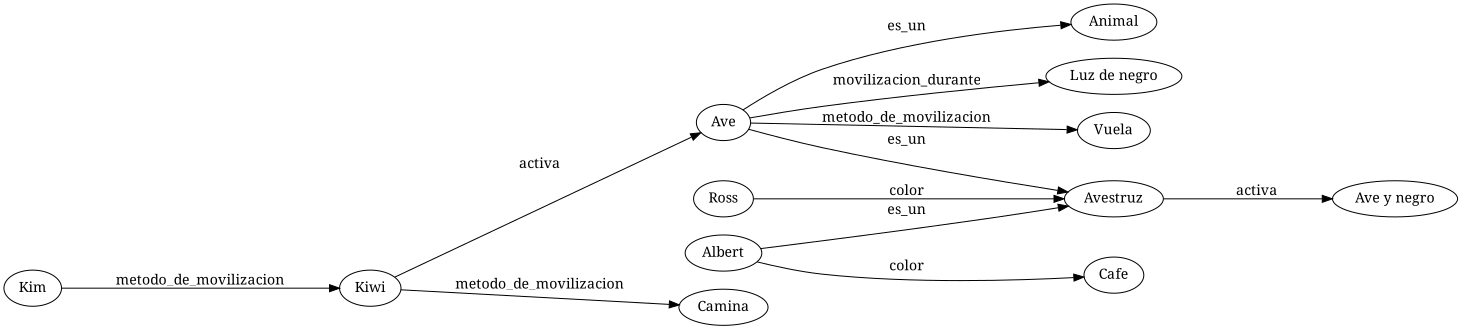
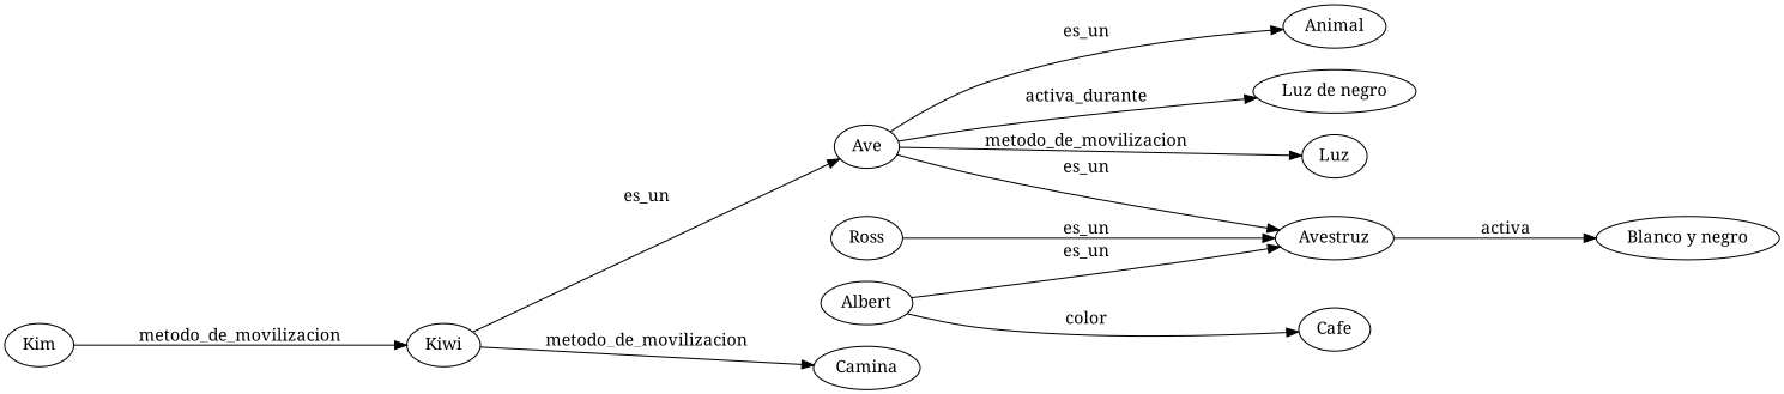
  strict digraph {
    fontname="Noto Serif"
    ordering=out
    rankdir=LR
    ranksep=1.5
    node [fontname="Noto Serif"]
    edge [fontname="Noto Serif"]
    Ave
    Animal
    n3 [label="Luz de negro"]
-   Vuela
+   Vuela [label=Luz]
    Avestruz
-   "Blanco y negro" [label="Ave y negro"]
+   "Blanco y negro"
    Albert
    Cafe
    Ross
    Kiwi
    Camina
    Kim
    Ave -> Animal [label=es_un]
-   Ave -> n3 [label=movilizacion_durante]
+   Ave -> n3 [label=activa_durante]
    Ave -> Vuela [label=metodo_de_movilizacion]
    Ave -> Avestruz [label=es_un]
    Avestruz -> "Blanco y negro" [label=activa]
    Albert -> Avestruz [label=es_un]
    Albert -> Cafe [label=color]
-   Ross -> Avestruz [label=color]
-   Kiwi -> Ave [label=activa]
+   Ross -> Avestruz [label=es_un]
+   Kiwi -> Ave [label=es_un]
    Kiwi -> Camina [label=metodo_de_movilizacion]
    Kim -> Kiwi [label=metodo_de_movilizacion]
  }
